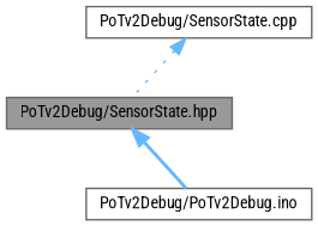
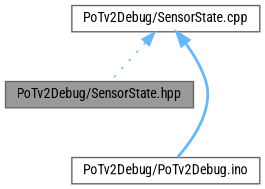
  digraph {
    fontname="Roboto Condensed"
    node [color=grey40 fillcolor=white fontname="Roboto Condensed" fontsize=10 shape=box style=filled]
    edge [color=steelblue1 dir=back fontname="Roboto Condensed" fontsize=10 labelfontname=Helvetica labelfontsize=10]
    n1 [color=gray40 fillcolor=grey60 fontcolor=black height=0.2 label="PoTv2Debug/SensorState.hpp" width=0.4]
    n2 [height=0.2 label="PoTv2Debug/PoTv2Debug.ino" width=0.4]
    n3 [height=0.2 label="PoTv2Debug/SensorState.cpp" width=0.4]
-   n1 -> n2 [style=bold]
+   n3 -> n2 [style=bold]
    n3 -> n1 [style=dotted]
  }
